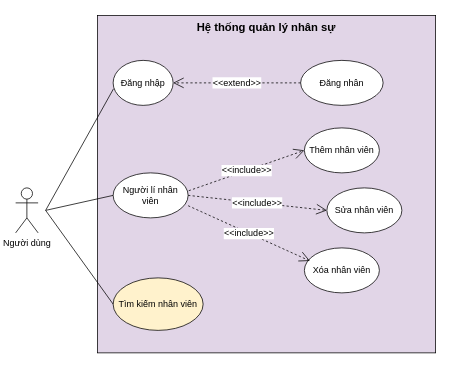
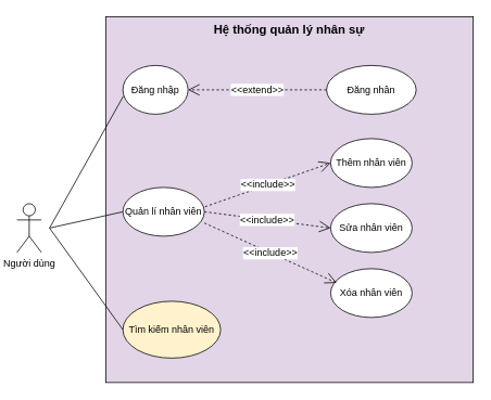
  <mxCell id="0" />
  <mxCell id="1" parent="0" />
  <mxCell id="2" value="Người dùng" style="shape=umlActor;verticalLabelPosition=bottom;verticalAlign=top;html=1;outlineConnect=0;" vertex="1" parent="1"><mxGeometry x="20" y="250" width="30" height="60" as="geometry" /></mxCell>
  <mxCell id="3" value="Hệ thống quản lý nhân sự" style="rounded=0;whiteSpace=wrap;html=1;verticalAlign=top;fontStyle=1;fontSize=15;fillColor=#e1d5e7;" vertex="1" parent="1"><mxGeometry x="129" y="20" width="451" height="450" as="geometry" /></mxCell>
  <mxCell id="4" value="Đăng nhập" style="ellipse;whiteSpace=wrap;html=1;" vertex="1" parent="1"><mxGeometry x="150" y="80" width="80" height="60" as="geometry" /></mxCell>
- <mxCell id="5" value="Người lí nhân viên" style="ellipse;whiteSpace=wrap;html=1;" vertex="1" parent="1"><mxGeometry x="150" y="230" width="100" height="60" as="geometry" /></mxCell>
+ <mxCell id="5" value="Quản lí nhân viên" style="ellipse;whiteSpace=wrap;html=1;" vertex="1" parent="1"><mxGeometry x="150" y="230" width="100" height="60" as="geometry" /></mxCell>
  <mxCell id="6" value="Tìm kiếm nhân viên" style="ellipse;whiteSpace=wrap;html=1;fontStyle=0;fillColor=#fff2cc;" vertex="1" parent="1"><mxGeometry x="150" y="370" width="120" height="70" as="geometry" /></mxCell>
  <mxCell id="7" value="Đăng nhân" style="ellipse;whiteSpace=wrap;html=1;" vertex="1" parent="1"><mxGeometry x="400" y="80" width="110" height="60" as="geometry" /></mxCell>
  <mxCell id="8" value="&amp;lt;&amp;lt;extend&amp;gt;&amp;gt;" style="endArrow=open;endSize=12;dashed=1;html=1;fontSize=12;entryX=1;entryY=0.5;entryDx=0;entryDy=0;exitX=0;exitY=0.5;exitDx=0;exitDy=0;" edge="1" parent="1" source="7" target="4"><mxGeometry width="160" relative="1" as="geometry"><mxPoint x="250" y="240" as="sourcePoint" /><mxPoint x="410" y="240" as="targetPoint" /></mxGeometry></mxCell>
  <mxCell id="9" value="Thêm nhân viên" style="ellipse;whiteSpace=wrap;html=1;" vertex="1" parent="1"><mxGeometry x="405" y="170" width="100" height="60" as="geometry" /></mxCell>
- <mxCell id="10" value="Sửa nhân viên" style="ellipse;whiteSpace=wrap;html=1;" vertex="1" parent="1"><mxGeometry x="435" y="250" width="100" height="60" as="geometry" /></mxCell>
+ <mxCell id="10" value="Sửa nhân viên" style="ellipse;whiteSpace=wrap;html=1;" vertex="1" parent="1"><mxGeometry x="405" y="250" width="100" height="60" as="geometry" /></mxCell>
  <mxCell id="11" value="Xóa nhân viên" style="ellipse;whiteSpace=wrap;html=1;" vertex="1" parent="1"><mxGeometry x="405" y="330" width="100" height="60" as="geometry" /></mxCell>
  <mxCell id="12" value="&amp;lt;&amp;lt;include&amp;gt;&amp;gt;" style="endArrow=open;endSize=12;dashed=1;html=1;fontSize=12;exitX=1.008;exitY=0.397;exitDx=0;exitDy=0;exitPerimeter=0;entryX=0;entryY=0.5;entryDx=0;entryDy=0;" edge="1" parent="1" source="5" target="9"><mxGeometry width="160" relative="1" as="geometry"><mxPoint x="250" y="240" as="sourcePoint" /><mxPoint x="410" y="240" as="targetPoint" /></mxGeometry></mxCell>
  <mxCell id="13" value="&amp;lt;&amp;lt;include&amp;gt;&amp;gt;" style="endArrow=open;endSize=12;dashed=1;html=1;fontSize=12;exitX=1;exitY=0.5;exitDx=0;exitDy=0;entryX=0;entryY=0.5;entryDx=0;entryDy=0;" edge="1" parent="1" source="5" target="10"><mxGeometry width="160" relative="1" as="geometry"><mxPoint x="260.8" y="263.82" as="sourcePoint" /><mxPoint x="415" y="210" as="targetPoint" /></mxGeometry></mxCell>
  <mxCell id="14" value="&amp;lt;&amp;lt;include&amp;gt;&amp;gt;" style="endArrow=open;endSize=12;dashed=1;html=1;fontSize=12;exitX=1;exitY=0.73;exitDx=0;exitDy=0;exitPerimeter=0;entryX=0.074;entryY=0.29;entryDx=0;entryDy=0;entryPerimeter=0;" edge="1" parent="1" source="5" target="11"><mxGeometry width="160" relative="1" as="geometry"><mxPoint x="270.8" y="273.82" as="sourcePoint" /><mxPoint x="425" y="220" as="targetPoint" /></mxGeometry></mxCell>
  <mxCell id="15" value="" style="endArrow=none;html=1;fontSize=12;entryX=0.007;entryY=0.63;entryDx=0;entryDy=0;entryPerimeter=0;" edge="1" parent="1" target="4"><mxGeometry width="50" height="50" relative="1" as="geometry"><mxPoint x="60" y="280" as="sourcePoint" /><mxPoint x="360" y="210" as="targetPoint" /></mxGeometry></mxCell>
  <mxCell id="16" value="" style="endArrow=none;html=1;fontSize=12;entryX=0;entryY=0.5;entryDx=0;entryDy=0;" edge="1" parent="1" target="5"><mxGeometry width="50" height="50" relative="1" as="geometry"><mxPoint x="60" y="280" as="sourcePoint" /><mxPoint x="160.77" y="127.8" as="targetPoint" /></mxGeometry></mxCell>
  <mxCell id="17" value="" style="endArrow=none;html=1;fontSize=12;entryX=0;entryY=0.5;entryDx=0;entryDy=0;" edge="1" parent="1" target="6"><mxGeometry width="50" height="50" relative="1" as="geometry"><mxPoint x="60" y="280" as="sourcePoint" /><mxPoint x="170.77" y="137.8" as="targetPoint" /></mxGeometry></mxCell>
